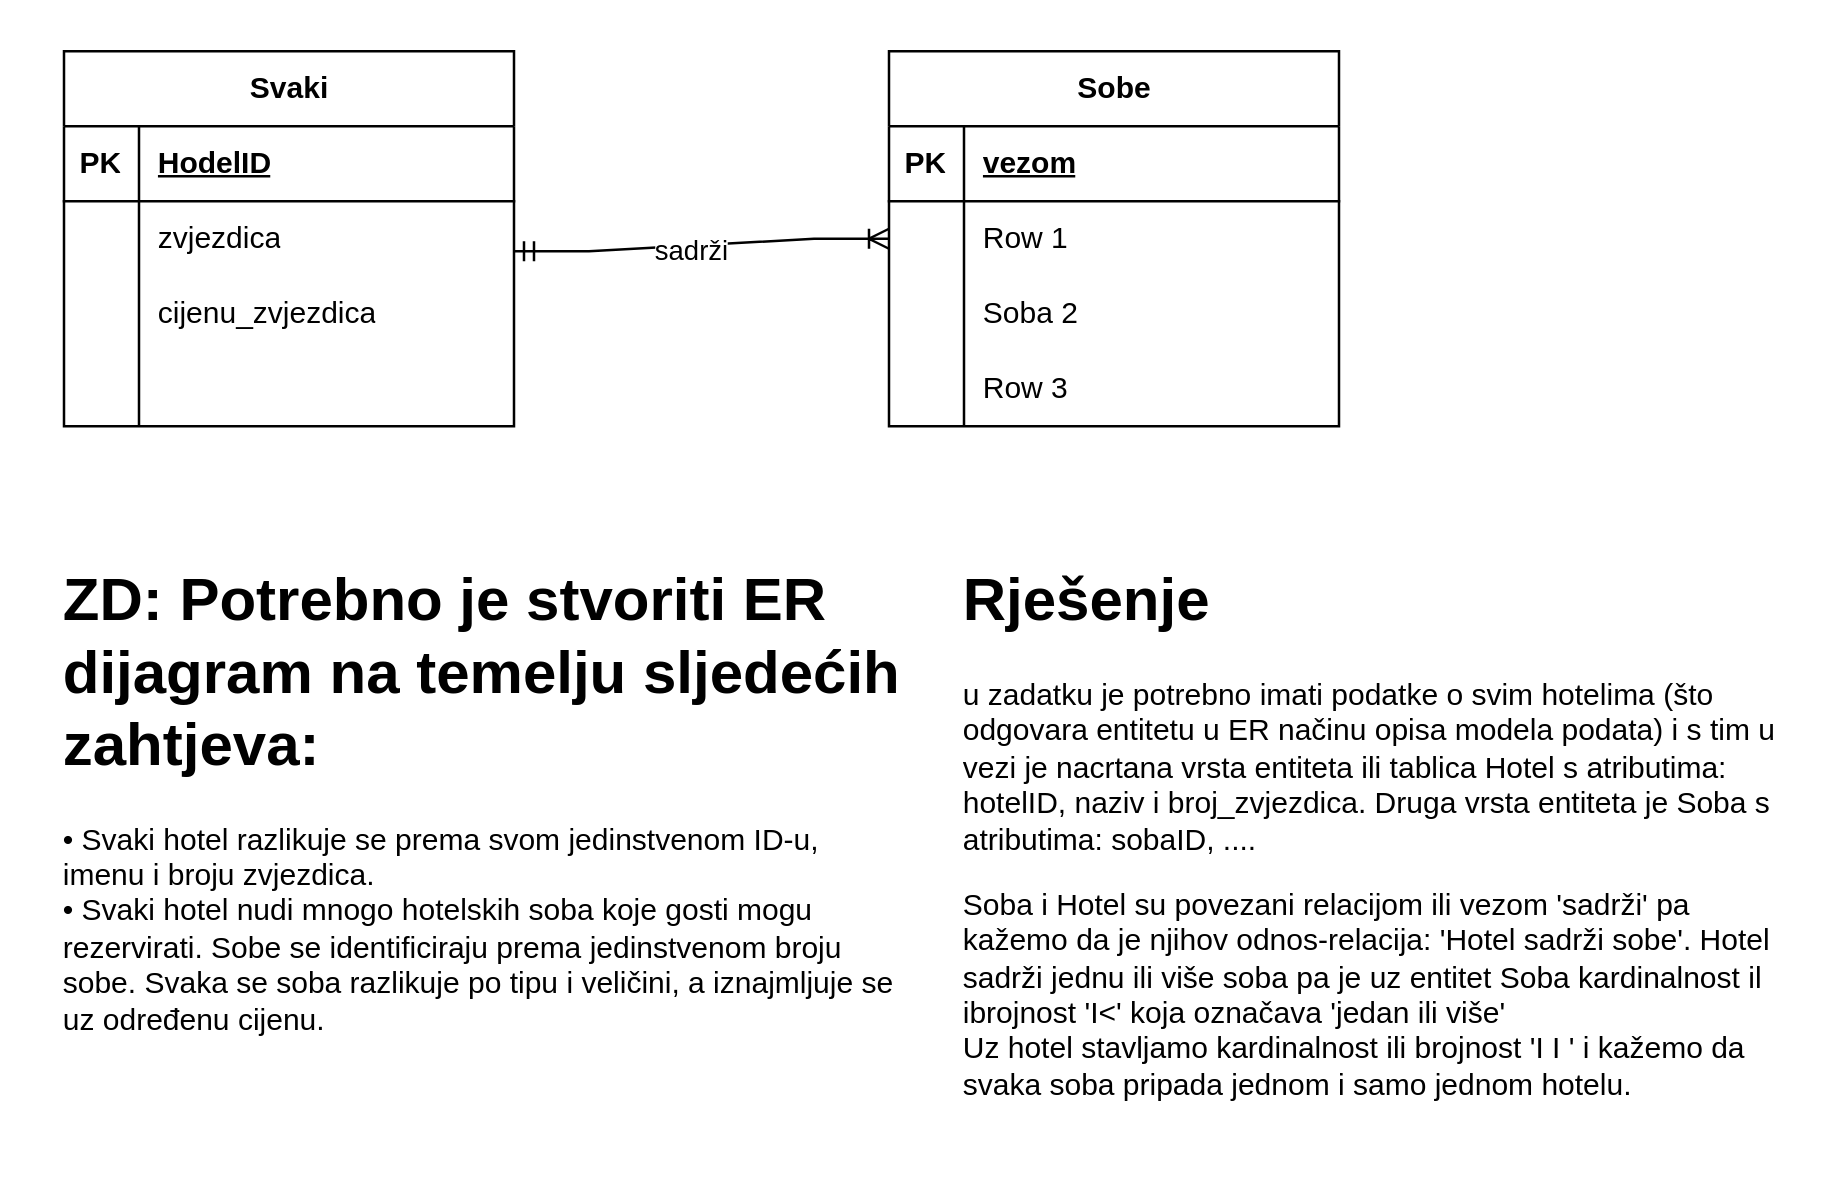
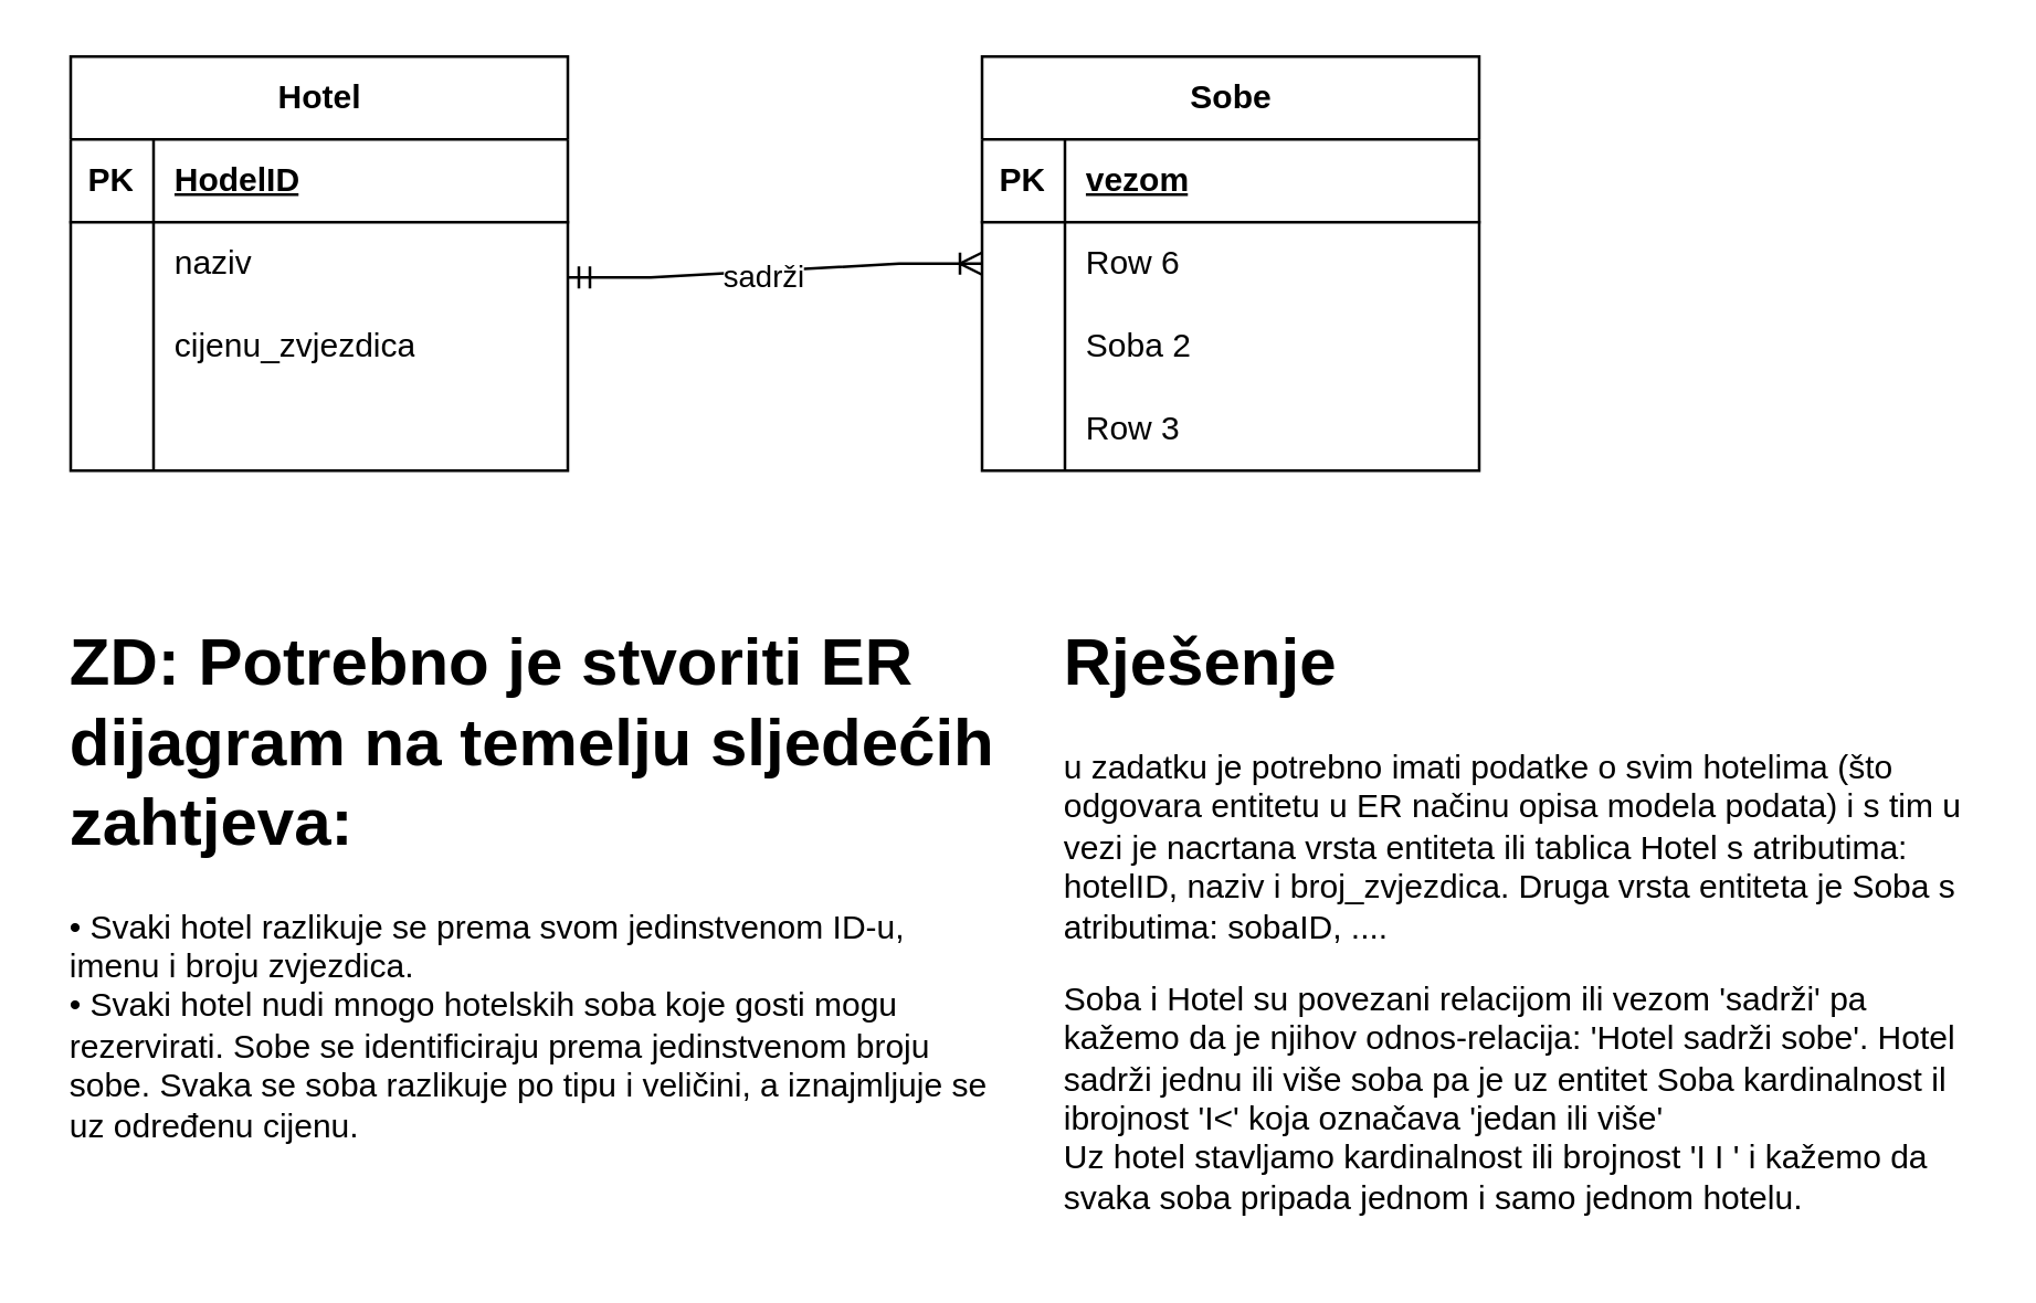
  <mxCell id="0" />
  <mxCell id="1" parent="0" />
- <mxCell id="2" value="Svaki" style="shape=table;startSize=30;container=1;collapsible=1;childLayout=tableLayout;fixedRows=1;rowLines=0;fontStyle=1;align=center;resizeLast=1;html=1;" parent="1" vertex="1"><mxGeometry x="25" y="20" width="180" height="150" as="geometry" /></mxCell>
+ <mxCell id="2" value="Hotel" style="shape=table;startSize=30;container=1;collapsible=1;childLayout=tableLayout;fixedRows=1;rowLines=0;fontStyle=1;align=center;resizeLast=1;html=1;" parent="1" vertex="1"><mxGeometry x="25" y="20" width="180" height="150" as="geometry" /></mxCell>
  <mxCell id="3" value="" style="shape=tableRow;horizontal=0;startSize=0;swimlaneHead=0;swimlaneBody=0;fillColor=none;collapsible=0;dropTarget=0;points=[[0,0.5],[1,0.5]];portConstraint=eastwest;top=0;left=0;right=0;bottom=1;" parent="2" vertex="1"><mxGeometry y="30" width="180" height="30" as="geometry" /></mxCell>
  <mxCell id="4" value="PK" style="shape=partialRectangle;connectable=0;fillColor=none;top=0;left=0;bottom=0;right=0;fontStyle=1;overflow=hidden;whiteSpace=wrap;html=1;" parent="3" vertex="1"><mxGeometry width="30" height="30" as="geometry"><mxRectangle width="30" height="30" as="alternateBounds" /></mxGeometry></mxCell>
  <mxCell id="5" value="HodelID" style="shape=partialRectangle;connectable=0;fillColor=none;top=0;left=0;bottom=0;right=0;align=left;spacingLeft=6;fontStyle=5;overflow=hidden;whiteSpace=wrap;html=1;" parent="3" vertex="1"><mxGeometry x="30" width="150" height="30" as="geometry"><mxRectangle width="150" height="30" as="alternateBounds" /></mxGeometry></mxCell>
  <mxCell id="6" value="" style="shape=tableRow;horizontal=0;startSize=0;swimlaneHead=0;swimlaneBody=0;fillColor=none;collapsible=0;dropTarget=0;points=[[0,0.5],[1,0.5]];portConstraint=eastwest;top=0;left=0;right=0;bottom=0;" parent="2" vertex="1"><mxGeometry y="60" width="180" height="30" as="geometry" /></mxCell>
  <mxCell id="7" value="" style="shape=partialRectangle;connectable=0;fillColor=none;top=0;left=0;bottom=0;right=0;editable=1;overflow=hidden;whiteSpace=wrap;html=1;" parent="6" vertex="1"><mxGeometry width="30" height="30" as="geometry"><mxRectangle width="30" height="30" as="alternateBounds" /></mxGeometry></mxCell>
- <mxCell id="8" value="zvjezdica" style="shape=partialRectangle;connectable=0;fillColor=none;top=0;left=0;bottom=0;right=0;align=left;spacingLeft=6;overflow=hidden;whiteSpace=wrap;html=1;" parent="6" vertex="1"><mxGeometry x="30" width="150" height="30" as="geometry"><mxRectangle width="150" height="30" as="alternateBounds" /></mxGeometry></mxCell>
+ <mxCell id="8" value="naziv" style="shape=partialRectangle;connectable=0;fillColor=none;top=0;left=0;bottom=0;right=0;align=left;spacingLeft=6;overflow=hidden;whiteSpace=wrap;html=1;" parent="6" vertex="1"><mxGeometry x="30" width="150" height="30" as="geometry"><mxRectangle width="150" height="30" as="alternateBounds" /></mxGeometry></mxCell>
  <mxCell id="9" value="" style="shape=tableRow;horizontal=0;startSize=0;swimlaneHead=0;swimlaneBody=0;fillColor=none;collapsible=0;dropTarget=0;points=[[0,0.5],[1,0.5]];portConstraint=eastwest;top=0;left=0;right=0;bottom=0;" parent="2" vertex="1"><mxGeometry y="90" width="180" height="30" as="geometry" /></mxCell>
  <mxCell id="10" value="" style="shape=partialRectangle;connectable=0;fillColor=none;top=0;left=0;bottom=0;right=0;editable=1;overflow=hidden;whiteSpace=wrap;html=1;" parent="9" vertex="1"><mxGeometry width="30" height="30" as="geometry"><mxRectangle width="30" height="30" as="alternateBounds" /></mxGeometry></mxCell>
  <mxCell id="11" value="cijenu_zvjezdica" style="shape=partialRectangle;connectable=0;fillColor=none;top=0;left=0;bottom=0;right=0;align=left;spacingLeft=6;overflow=hidden;whiteSpace=wrap;html=1;" parent="9" vertex="1"><mxGeometry x="30" width="150" height="30" as="geometry"><mxRectangle width="150" height="30" as="alternateBounds" /></mxGeometry></mxCell>
  <mxCell id="12" value="" style="shape=tableRow;horizontal=0;startSize=0;swimlaneHead=0;swimlaneBody=0;fillColor=none;collapsible=0;dropTarget=0;points=[[0,0.5],[1,0.5]];portConstraint=eastwest;top=0;left=0;right=0;bottom=0;" parent="2" vertex="1"><mxGeometry y="120" width="180" height="30" as="geometry" /></mxCell>
  <mxCell id="13" value="" style="shape=partialRectangle;connectable=0;fillColor=none;top=0;left=0;bottom=0;right=0;editable=1;overflow=hidden;whiteSpace=wrap;html=1;" parent="12" vertex="1"><mxGeometry width="30" height="30" as="geometry"><mxRectangle width="30" height="30" as="alternateBounds" /></mxGeometry></mxCell>
  <mxCell id="14" value="" style="shape=partialRectangle;connectable=0;fillColor=none;top=0;left=0;bottom=0;right=0;align=left;spacingLeft=6;overflow=hidden;whiteSpace=wrap;html=1;" parent="12" vertex="1"><mxGeometry x="30" width="150" height="30" as="geometry"><mxRectangle width="150" height="30" as="alternateBounds" /></mxGeometry></mxCell>
  <mxCell id="15" value="Sobe" style="shape=table;startSize=30;container=1;collapsible=1;childLayout=tableLayout;fixedRows=1;rowLines=0;fontStyle=1;align=center;resizeLast=1;html=1;" parent="1" vertex="1"><mxGeometry x="355" y="20" width="180" height="150" as="geometry" /></mxCell>
  <mxCell id="16" value="" style="shape=tableRow;horizontal=0;startSize=0;swimlaneHead=0;swimlaneBody=0;fillColor=none;collapsible=0;dropTarget=0;points=[[0,0.5],[1,0.5]];portConstraint=eastwest;top=0;left=0;right=0;bottom=1;" parent="15" vertex="1"><mxGeometry y="30" width="180" height="30" as="geometry" /></mxCell>
  <mxCell id="17" value="PK" style="shape=partialRectangle;connectable=0;fillColor=none;top=0;left=0;bottom=0;right=0;fontStyle=1;overflow=hidden;whiteSpace=wrap;html=1;" parent="16" vertex="1"><mxGeometry width="30" height="30" as="geometry"><mxRectangle width="30" height="30" as="alternateBounds" /></mxGeometry></mxCell>
  <mxCell id="18" value="vezom" style="shape=partialRectangle;connectable=0;fillColor=none;top=0;left=0;bottom=0;right=0;align=left;spacingLeft=6;fontStyle=5;overflow=hidden;whiteSpace=wrap;html=1;" parent="16" vertex="1"><mxGeometry x="30" width="150" height="30" as="geometry"><mxRectangle width="150" height="30" as="alternateBounds" /></mxGeometry></mxCell>
  <mxCell id="19" value="" style="shape=tableRow;horizontal=0;startSize=0;swimlaneHead=0;swimlaneBody=0;fillColor=none;collapsible=0;dropTarget=0;points=[[0,0.5],[1,0.5]];portConstraint=eastwest;top=0;left=0;right=0;bottom=0;" parent="15" vertex="1"><mxGeometry y="60" width="180" height="30" as="geometry" /></mxCell>
  <mxCell id="20" value="" style="shape=partialRectangle;connectable=0;fillColor=none;top=0;left=0;bottom=0;right=0;editable=1;overflow=hidden;whiteSpace=wrap;html=1;" parent="19" vertex="1"><mxGeometry width="30" height="30" as="geometry"><mxRectangle width="30" height="30" as="alternateBounds" /></mxGeometry></mxCell>
- <mxCell id="21" value="Row 1" style="shape=partialRectangle;connectable=0;fillColor=none;top=0;left=0;bottom=0;right=0;align=left;spacingLeft=6;overflow=hidden;whiteSpace=wrap;html=1;" parent="19" vertex="1"><mxGeometry x="30" width="150" height="30" as="geometry"><mxRectangle width="150" height="30" as="alternateBounds" /></mxGeometry></mxCell>
+ <mxCell id="21" value="Row 6" style="shape=partialRectangle;connectable=0;fillColor=none;top=0;left=0;bottom=0;right=0;align=left;spacingLeft=6;overflow=hidden;whiteSpace=wrap;html=1;" parent="19" vertex="1"><mxGeometry x="30" width="150" height="30" as="geometry"><mxRectangle width="150" height="30" as="alternateBounds" /></mxGeometry></mxCell>
  <mxCell id="22" value="" style="shape=tableRow;horizontal=0;startSize=0;swimlaneHead=0;swimlaneBody=0;fillColor=none;collapsible=0;dropTarget=0;points=[[0,0.5],[1,0.5]];portConstraint=eastwest;top=0;left=0;right=0;bottom=0;" parent="15" vertex="1"><mxGeometry y="90" width="180" height="30" as="geometry" /></mxCell>
  <mxCell id="23" value="" style="shape=partialRectangle;connectable=0;fillColor=none;top=0;left=0;bottom=0;right=0;editable=1;overflow=hidden;whiteSpace=wrap;html=1;" parent="22" vertex="1"><mxGeometry width="30" height="30" as="geometry"><mxRectangle width="30" height="30" as="alternateBounds" /></mxGeometry></mxCell>
  <mxCell id="24" value="Soba 2" style="shape=partialRectangle;connectable=0;fillColor=none;top=0;left=0;bottom=0;right=0;align=left;spacingLeft=6;overflow=hidden;whiteSpace=wrap;html=1;" parent="22" vertex="1"><mxGeometry x="30" width="150" height="30" as="geometry"><mxRectangle width="150" height="30" as="alternateBounds" /></mxGeometry></mxCell>
  <mxCell id="25" value="" style="shape=tableRow;horizontal=0;startSize=0;swimlaneHead=0;swimlaneBody=0;fillColor=none;collapsible=0;dropTarget=0;points=[[0,0.5],[1,0.5]];portConstraint=eastwest;top=0;left=0;right=0;bottom=0;" parent="15" vertex="1"><mxGeometry y="120" width="180" height="30" as="geometry" /></mxCell>
  <mxCell id="26" value="" style="shape=partialRectangle;connectable=0;fillColor=none;top=0;left=0;bottom=0;right=0;editable=1;overflow=hidden;whiteSpace=wrap;html=1;" parent="25" vertex="1"><mxGeometry width="30" height="30" as="geometry"><mxRectangle width="30" height="30" as="alternateBounds" /></mxGeometry></mxCell>
  <mxCell id="27" value="Row 3" style="shape=partialRectangle;connectable=0;fillColor=none;top=0;left=0;bottom=0;right=0;align=left;spacingLeft=6;overflow=hidden;whiteSpace=wrap;html=1;" parent="25" vertex="1"><mxGeometry x="30" width="150" height="30" as="geometry"><mxRectangle width="150" height="30" as="alternateBounds" /></mxGeometry></mxCell>
  <mxCell id="28" value="" style="edgeStyle=entityRelationEdgeStyle;fontSize=12;html=1;endArrow=ERoneToMany;startArrow=ERmandOne;rounded=0;entryX=0;entryY=0.5;entryDx=0;entryDy=0;" parent="1" target="19" edge="1"><mxGeometry width="100" height="100" relative="1" as="geometry"><mxPoint x="205" y="100" as="sourcePoint" /><mxPoint x="305" y="0" as="targetPoint" /></mxGeometry></mxCell>
  <mxCell id="29" value="sadrži" style="edgeLabel;html=1;align=center;verticalAlign=middle;resizable=0;points=[];" parent="28" vertex="1" connectable="0"><mxGeometry x="-0.068" y="-2" relative="1" as="geometry"><mxPoint as="offset" /></mxGeometry></mxCell>
  <mxCell id="30" value="&lt;h1&gt;ZD: Potrebno je stvoriti ER dijagram na temelju sljedećih zahtjeva:&lt;br&gt;&lt;/h1&gt;&lt;p&gt;• Svaki hotel razlikuje se prema svom jedinstvenom ID-u, imenu i broju zvjezdica.&lt;br&gt;• Svaki hotel nudi mnogo hotelskih soba koje gosti mogu rezervirati. Sobe se identificiraju prema jedinstvenom broju sobe. Svaka se soba razlikuje po tipu i veličini, a iznajmljuje se uz određenu cijenu.&lt;br&gt;&lt;br&gt;&lt;/p&gt;" style="text;html=1;strokeColor=none;fillColor=none;spacing=5;spacingTop=-20;whiteSpace=wrap;overflow=hidden;rounded=0;" parent="1" vertex="1"><mxGeometry x="20" y="220" width="345" height="210" as="geometry" /></mxCell>
  <mxCell id="31" value="&lt;h1&gt;Rješenje&lt;br&gt;&lt;/h1&gt;&lt;p&gt;u zadatku je potrebno imati podatke o svim hotelima (što odgovara entitetu u ER načinu opisa modela podata) i s tim u vezi je nacrtana vrsta entiteta ili tablica Hotel s atributima: hotelID, naziv i broj_zvjezdica. Druga vrsta entiteta je Soba s atributima: sobaID, ....&lt;/p&gt;&lt;div&gt;Soba i Hotel su povezani relacijom ili vezom 'sadrži' pa kažemo da je njihov odnos-relacija: 'Hotel sadrži sobe'. Hotel sadrži jednu ili više soba pa je uz entitet Soba kardinalnost il ibrojnost 'I&amp;lt;' koja označava 'jedan ili više'&amp;nbsp;&lt;/div&gt;&lt;div&gt;Uz hotel stavljamo kardinalnost ili brojnost 'I I ' i kažemo da svaka soba pripada jednom i samo jednom hotelu. &lt;br&gt;&lt;/div&gt;&lt;div&gt;&lt;br&gt;&lt;/div&gt;&lt;div&gt;&lt;br&gt; &lt;/div&gt;" style="text;html=1;strokeColor=none;fillColor=none;spacing=5;spacingTop=-20;whiteSpace=wrap;overflow=hidden;rounded=0;" parent="1" vertex="1"><mxGeometry x="380" y="220" width="335" height="230" as="geometry" /></mxCell>
